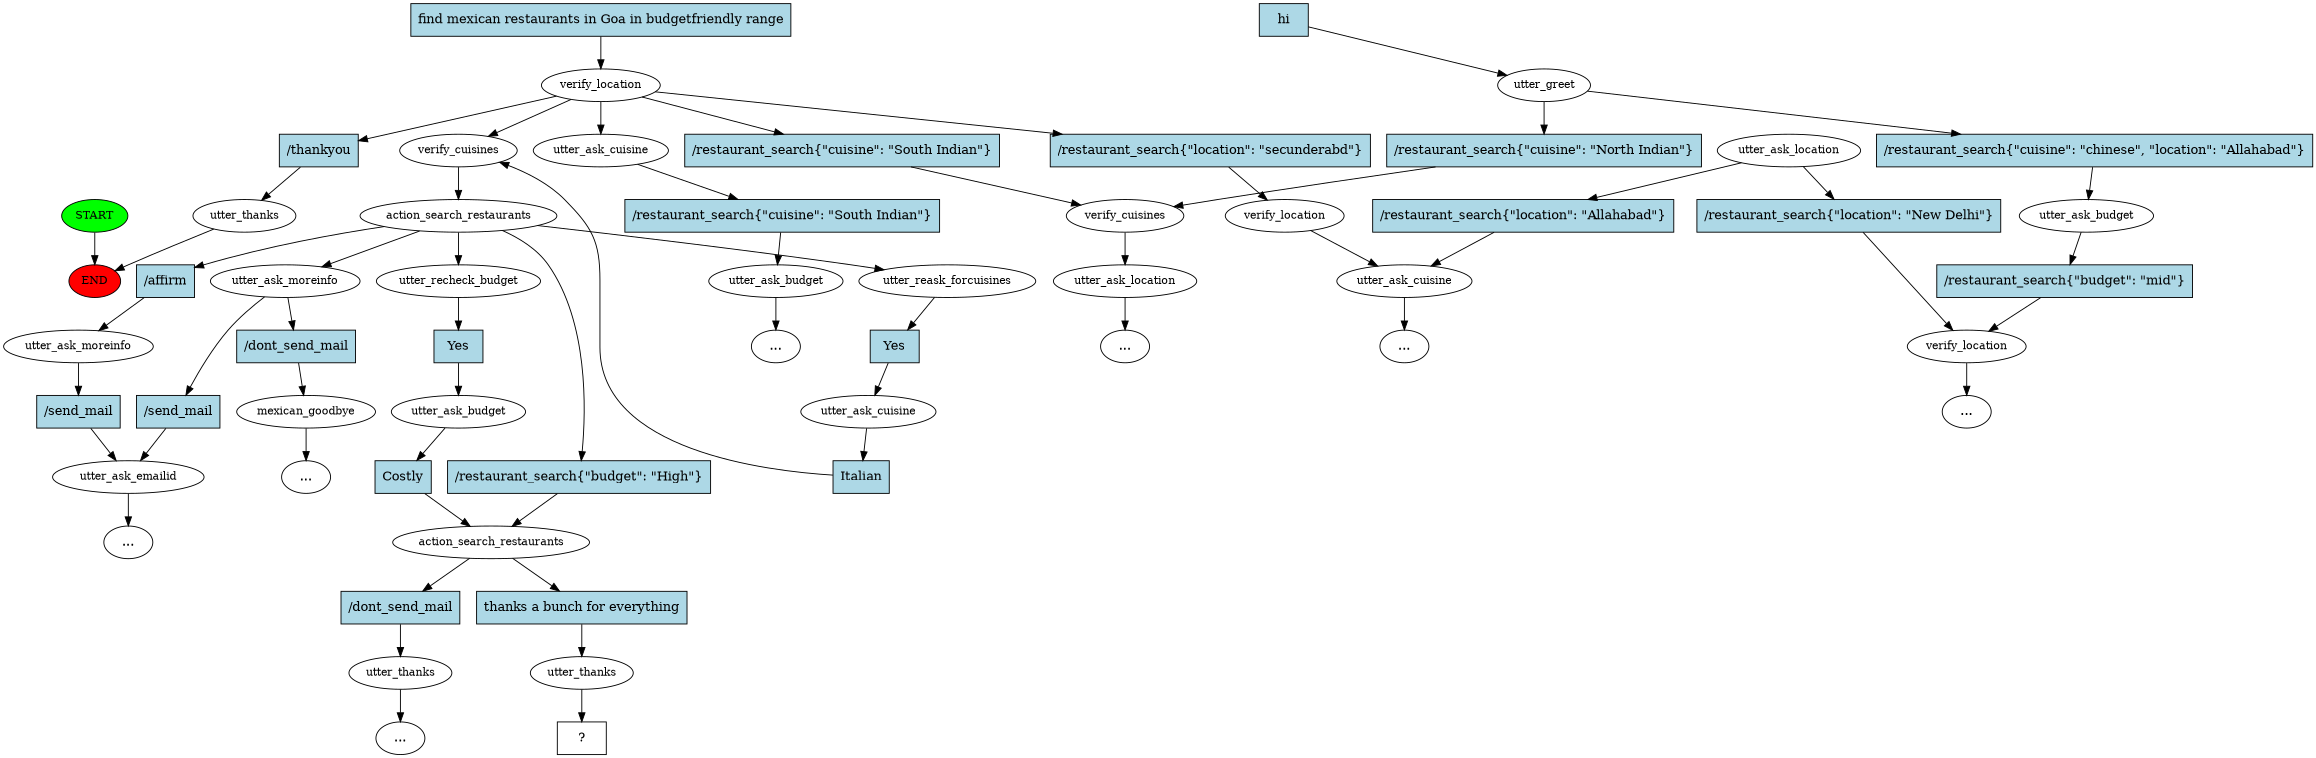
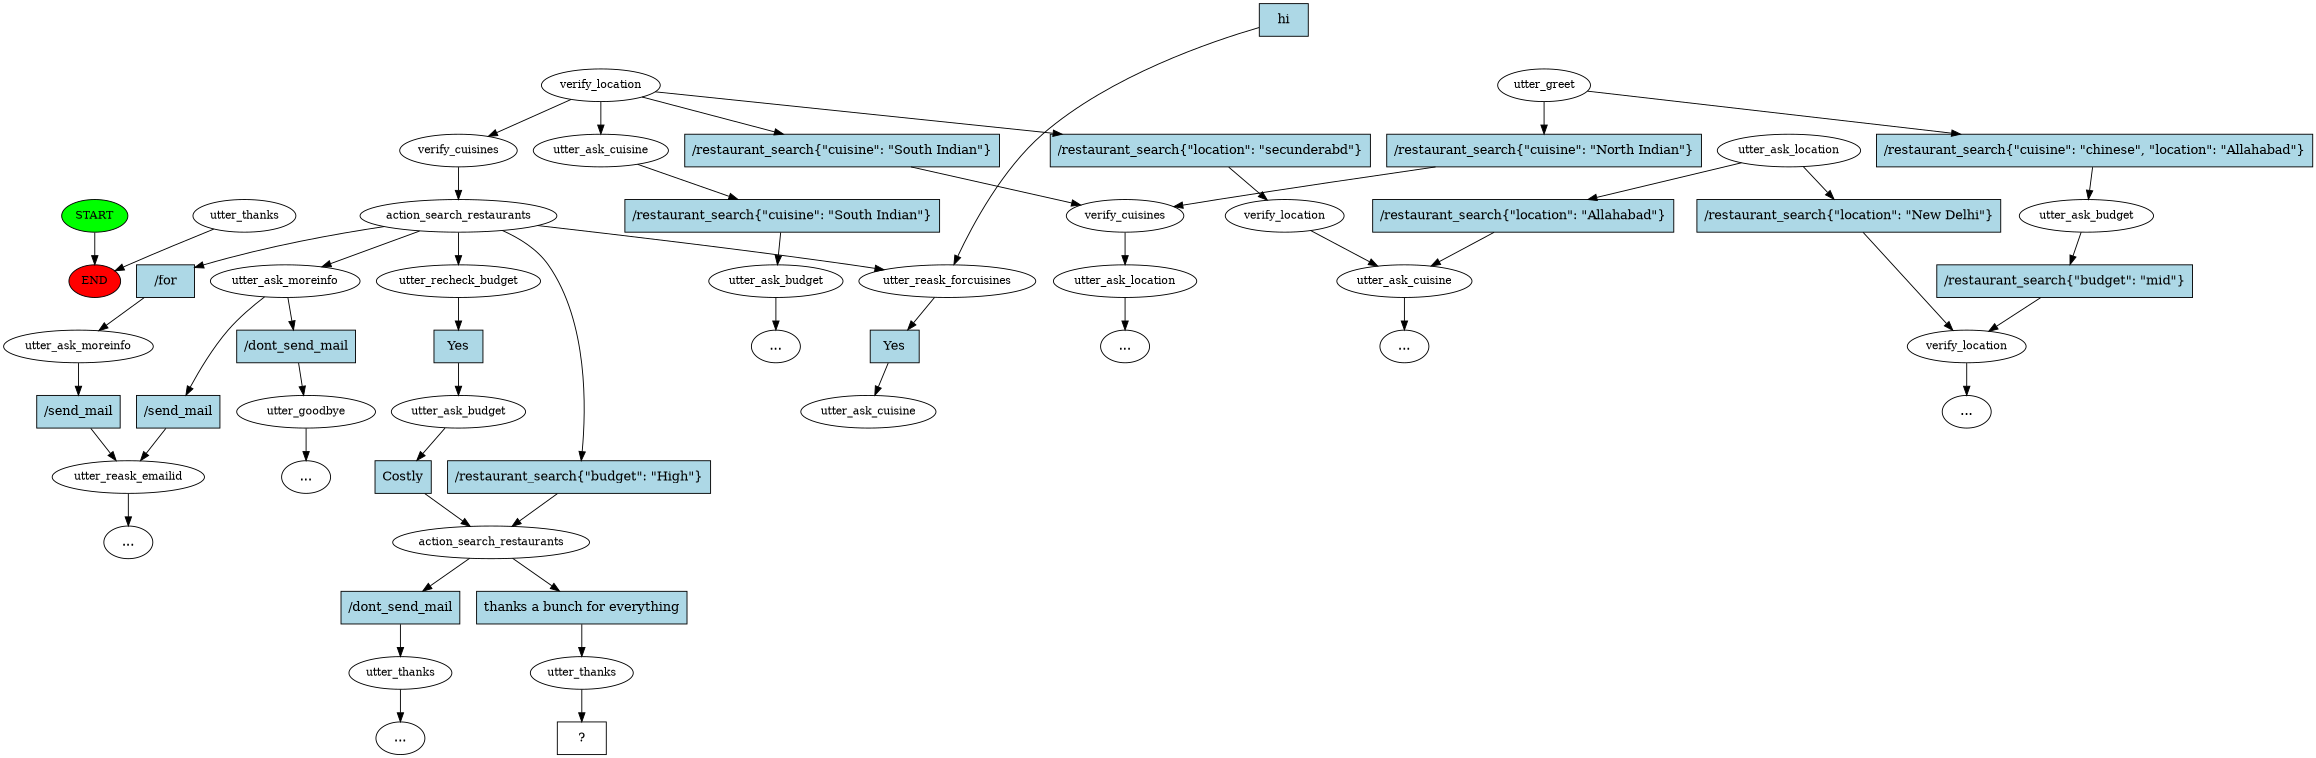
  digraph {
    n1 [fillcolor=green fontsize=12 label=START style=filled]
    n2 [fillcolor=red fontsize=12 label=END style=filled]
    n3 [fillcolor=lightblue label=hi shape=rect style=filled]
    n4 [fontsize=12 label=utter_greet]
    n5 [fillcolor=lightblue label="/restaurant_search{\"cuisine\": \"North Indian\"}" shape=rect style=filled]
    n6 [fillcolor=lightblue label="/restaurant_search{\"cuisine\": \"chinese\", \"location\": \"Allahabad\"}" shape=rect style=filled]
    n7 [fontsize=12 label=verify_cuisines]
-   n8 [fillcolor=lightblue label="find mexican restaurants in Goa in budgetfriendly range" shape=rect style=filled]
    n9 [fontsize=12 label=verify_location]
    n10 [fontsize=12 label=utter_ask_budget]
    n11 [fontsize=12 label=utter_ask_location]
    n12 [fillcolor=lightblue label="/restaurant_search{\"location\": \"New Delhi\"}" shape=rect style=filled]
    n13 [fillcolor=lightblue label="/restaurant_search{\"location\": \"Allahabad\"}" shape=rect style=filled]
    n14 [fontsize=12 label=verify_location]
    n15 [fontsize=12 label=utter_ask_cuisine]
    n16 [label="..."]
    n17 [fontsize=12 label=utter_ask_location]
    n18 [label="..."]
    n19 [fontsize=12 label=verify_cuisines]
    n20 [fontsize=12 label=utter_ask_cuisine]
-   n21 [fillcolor=lightblue label="/thankyou" shape=rect style=filled]
    n22 [fillcolor=lightblue label="/restaurant_search{\"cuisine\": \"South Indian\"}" shape=rect style=filled]
    n23 [fillcolor=lightblue label="/restaurant_search{\"location\": \"secunderabd\"}" shape=rect style=filled]
    n24 [fontsize=12 label=action_search_restaurants]
    n25 [fillcolor=lightblue label="/restaurant_search{\"cuisine\": \"South Indian\"}" shape=rect style=filled]
    n26 [fontsize=12 label=utter_thanks]
    n27 [fontsize=12 label=verify_location]
    n28 [fontsize=12 label=utter_ask_moreinfo]
    n29 [fontsize=12 label=utter_reask_forcuisines]
    n30 [fontsize=12 label=utter_recheck_budget]
    n31 [fillcolor=lightblue label="/restaurant_search{\"budget\": \"High\"}" shape=rect style=filled]
-   n32 [fillcolor=lightblue label="/affirm" shape=rect style=filled]
+   n32 [fillcolor=lightblue label="/for" shape=rect style=filled]
    n33 [fillcolor=lightblue label="/dont_send_mail" shape=rect style=filled]
    n34 [fillcolor=lightblue label="/send_mail" shape=rect style=filled]
    n35 [fillcolor=lightblue label=Yes shape=rect style=filled]
    n36 [fillcolor=lightblue label=Yes shape=rect style=filled]
    n37 [fontsize=12 label=action_search_restaurants]
    n38 [fontsize=12 label=utter_ask_moreinfo]
-   n39 [fontsize=12 label=mexican_goodbye]
-   n40 [fontsize=12 label=utter_ask_emailid]
+   n39 [fontsize=12 label=utter_goodbye]
+   n40 [fontsize=12 label=utter_reask_emailid]
    n41 [label="..."]
    n42 [fillcolor=lightblue label="/dont_send_mail" shape=rect style=filled]
    n43 [fillcolor=lightblue label="thanks a bunch for everything" shape=rect style=filled]
    n44 [fontsize=12 label=utter_thanks]
    n45 [fontsize=12 label=utter_thanks]
    n46 [label="..."]
    n47 [label="..."]
    n48 [fontsize=12 label=utter_ask_budget]
    n49 [label="..."]
    n50 [fillcolor=lightblue label="/send_mail" shape=rect style=filled]
    n51 [label="..."]
    n52 [fillcolor=lightblue label="/restaurant_search{\"budget\": \"mid\"}" shape=rect style=filled]
    n53 [fontsize=12 label=utter_ask_cuisine]
-   n54 [fillcolor=lightblue label=Italian shape=rect style=filled]
    n55 [fontsize=12 label=utter_ask_budget]
    n56 [fillcolor=lightblue label=Costly shape=rect style=filled]
    n57 [label="  ?  " shape=rect]
    n1 -> n2
-   n3 -> n4
+   n3 -> n29
    n4 -> n5
    n4 -> n6
    n5 -> n7
    n6 -> n10
    n7 -> n17
-   n8 -> n9
    n9 -> n19
    n9 -> n20
-   n9 -> n21
    n9 -> n22
    n9 -> n23
    n10 -> n52
    n11 -> n12
    n11 -> n13
    n12 -> n14
    n13 -> n15
    n14 -> n16
    n15 -> n51
    n17 -> n18
    n19 -> n24
    n20 -> n25
-   n21 -> n26
    n22 -> n7
    n23 -> n27
    n24 -> n28
    n24 -> n29
    n24 -> n30
    n24 -> n31
    n24 -> n32
    n25 -> n48
    n26 -> n2
    n27 -> n15
    n28 -> n33
    n28 -> n34
    n29 -> n35
    n30 -> n36
    n31 -> n37
    n32 -> n38
    n33 -> n39
    n34 -> n40
    n35 -> n53
    n36 -> n55
    n37 -> n42
    n37 -> n43
    n38 -> n50
    n39 -> n41
    n40 -> n47
    n42 -> n44
    n43 -> n45
    n44 -> n46
    n45 -> n57
    n48 -> n49
    n50 -> n40
    n52 -> n14
-   n53 -> n54
-   n54 -> n19
    n55 -> n56
    n56 -> n37
  }
